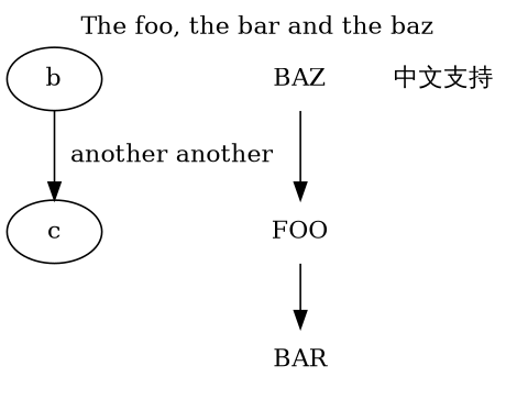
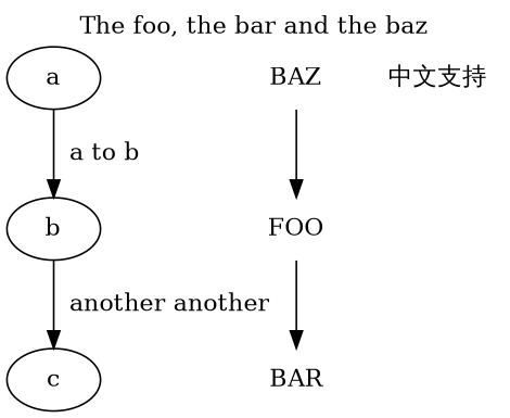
  digraph {
    label="The foo, the bar and the baz"
    labelloc=t
    node [shape=plaintext]
+   a [shape=""]
    b [shape=""]
    c [shape=""]
    FOO
    BAR
    BAZ
    "中文支持" [fontname="Microsoft Yahei"]
+   a -> b [label="  a to b"]
    b -> c [label="  another another"]
    FOO -> BAR
    BAZ -> FOO
  }
